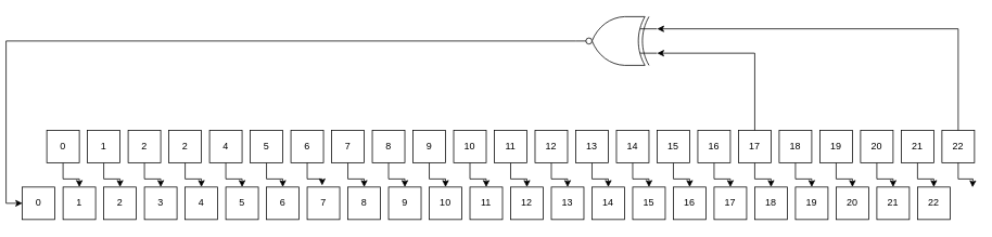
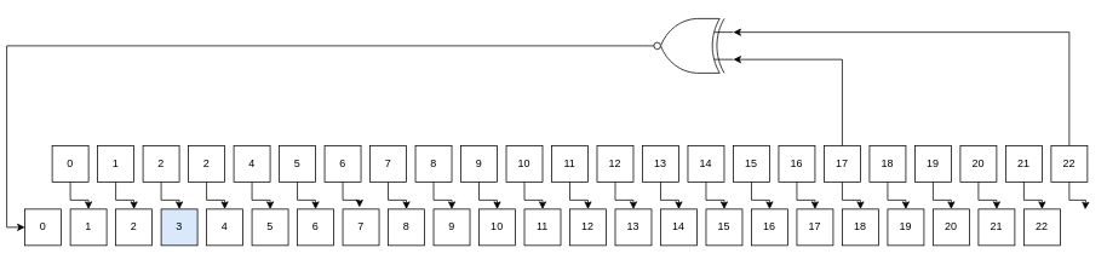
  <mxCell id="0" />
  <mxCell id="1" parent="0" />
  <mxCell id="2" style="edgeStyle=orthogonalEdgeStyle;rounded=0;orthogonalLoop=1;jettySize=auto;html=1;entryX=0.5;entryY=0;entryDx=0;entryDy=0;" edge="1" parent="1" source="3" target="46"><mxGeometry relative="1" as="geometry" /></mxCell>
  <mxCell id="3" value="1" style="whiteSpace=wrap;html=1;aspect=fixed;" vertex="1" parent="1"><mxGeometry x="100" y="160" width="40" height="40" as="geometry" /></mxCell>
  <mxCell id="4" style="edgeStyle=orthogonalEdgeStyle;rounded=0;orthogonalLoop=1;jettySize=auto;html=1;entryX=0.5;entryY=0;entryDx=0;entryDy=0;" edge="1" parent="1" source="5" target="47"><mxGeometry relative="1" as="geometry" /></mxCell>
  <mxCell id="5" value="2" style="whiteSpace=wrap;html=1;aspect=fixed;" vertex="1" parent="1"><mxGeometry x="150" y="160" width="40" height="40" as="geometry" /></mxCell>
  <mxCell id="6" style="edgeStyle=orthogonalEdgeStyle;rounded=0;orthogonalLoop=1;jettySize=auto;html=1;entryX=0.5;entryY=0;entryDx=0;entryDy=0;" edge="1" parent="1" source="7" target="48"><mxGeometry relative="1" as="geometry" /></mxCell>
  <mxCell id="7" value="2" style="whiteSpace=wrap;html=1;aspect=fixed;" vertex="1" parent="1"><mxGeometry x="200" y="160" width="40" height="40" as="geometry" /></mxCell>
  <mxCell id="8" style="edgeStyle=orthogonalEdgeStyle;rounded=0;orthogonalLoop=1;jettySize=auto;html=1;entryX=0.5;entryY=0;entryDx=0;entryDy=0;" edge="1" parent="1" source="9" target="49"><mxGeometry relative="1" as="geometry" /></mxCell>
  <mxCell id="9" value="4" style="whiteSpace=wrap;html=1;aspect=fixed;" vertex="1" parent="1"><mxGeometry x="250" y="160" width="40" height="40" as="geometry" /></mxCell>
  <mxCell id="10" style="edgeStyle=orthogonalEdgeStyle;rounded=0;orthogonalLoop=1;jettySize=auto;html=1;entryX=0.5;entryY=0;entryDx=0;entryDy=0;" edge="1" parent="1" source="11" target="50"><mxGeometry relative="1" as="geometry" /></mxCell>
  <mxCell id="11" value="5" style="whiteSpace=wrap;html=1;aspect=fixed;" vertex="1" parent="1"><mxGeometry x="300" y="160" width="40" height="40" as="geometry" /></mxCell>
  <mxCell id="12" value="6" style="whiteSpace=wrap;html=1;aspect=fixed;" vertex="1" parent="1"><mxGeometry x="350" y="160" width="40" height="40" as="geometry" /></mxCell>
  <mxCell id="13" style="edgeStyle=orthogonalEdgeStyle;rounded=0;orthogonalLoop=1;jettySize=auto;html=1;entryX=0.5;entryY=0;entryDx=0;entryDy=0;" edge="1" parent="1" source="14" target="52"><mxGeometry relative="1" as="geometry" /></mxCell>
  <mxCell id="14" value="7" style="whiteSpace=wrap;html=1;aspect=fixed;" vertex="1" parent="1"><mxGeometry x="400" y="160" width="40" height="40" as="geometry" /></mxCell>
  <mxCell id="15" style="edgeStyle=orthogonalEdgeStyle;rounded=0;orthogonalLoop=1;jettySize=auto;html=1;entryX=0.5;entryY=0;entryDx=0;entryDy=0;" edge="1" parent="1" source="16" target="53"><mxGeometry relative="1" as="geometry" /></mxCell>
  <mxCell id="16" value="8" style="whiteSpace=wrap;html=1;aspect=fixed;" vertex="1" parent="1"><mxGeometry x="450" y="160" width="40" height="40" as="geometry" /></mxCell>
  <mxCell id="17" style="edgeStyle=orthogonalEdgeStyle;rounded=0;orthogonalLoop=1;jettySize=auto;html=1;entryX=0.5;entryY=0;entryDx=0;entryDy=0;" edge="1" parent="1" source="18" target="54"><mxGeometry relative="1" as="geometry" /></mxCell>
  <mxCell id="18" value="9" style="whiteSpace=wrap;html=1;aspect=fixed;" vertex="1" parent="1"><mxGeometry x="500" y="160" width="40" height="40" as="geometry" /></mxCell>
  <mxCell id="19" style="edgeStyle=orthogonalEdgeStyle;rounded=0;orthogonalLoop=1;jettySize=auto;html=1;entryX=0.5;entryY=0;entryDx=0;entryDy=0;" edge="1" parent="1" source="20" target="55"><mxGeometry relative="1" as="geometry" /></mxCell>
  <mxCell id="20" value="10" style="whiteSpace=wrap;html=1;aspect=fixed;" vertex="1" parent="1"><mxGeometry x="550" y="160" width="40" height="40" as="geometry" /></mxCell>
  <mxCell id="21" style="edgeStyle=orthogonalEdgeStyle;rounded=0;orthogonalLoop=1;jettySize=auto;html=1;entryX=0.5;entryY=0;entryDx=0;entryDy=0;" edge="1" parent="1" source="22" target="56"><mxGeometry relative="1" as="geometry" /></mxCell>
  <mxCell id="22" value="11" style="whiteSpace=wrap;html=1;aspect=fixed;" vertex="1" parent="1"><mxGeometry x="600" y="160" width="40" height="40" as="geometry" /></mxCell>
  <mxCell id="23" style="edgeStyle=orthogonalEdgeStyle;rounded=0;orthogonalLoop=1;jettySize=auto;html=1;entryX=0.5;entryY=0;entryDx=0;entryDy=0;" edge="1" parent="1" source="24" target="57"><mxGeometry relative="1" as="geometry" /></mxCell>
  <mxCell id="24" value="12" style="whiteSpace=wrap;html=1;aspect=fixed;" vertex="1" parent="1"><mxGeometry x="650" y="160" width="40" height="40" as="geometry" /></mxCell>
  <mxCell id="25" style="edgeStyle=orthogonalEdgeStyle;rounded=0;orthogonalLoop=1;jettySize=auto;html=1;entryX=0.5;entryY=0;entryDx=0;entryDy=0;" edge="1" parent="1" source="26" target="58"><mxGeometry relative="1" as="geometry" /></mxCell>
  <mxCell id="26" value="13" style="whiteSpace=wrap;html=1;aspect=fixed;" vertex="1" parent="1"><mxGeometry x="700" y="160" width="40" height="40" as="geometry" /></mxCell>
  <mxCell id="27" style="edgeStyle=orthogonalEdgeStyle;rounded=0;orthogonalLoop=1;jettySize=auto;html=1;entryX=0.5;entryY=0;entryDx=0;entryDy=0;" edge="1" parent="1" source="28" target="59"><mxGeometry relative="1" as="geometry" /></mxCell>
  <mxCell id="28" value="14" style="whiteSpace=wrap;html=1;aspect=fixed;" vertex="1" parent="1"><mxGeometry x="750" y="160" width="40" height="40" as="geometry" /></mxCell>
  <mxCell id="29" style="edgeStyle=orthogonalEdgeStyle;rounded=0;orthogonalLoop=1;jettySize=auto;html=1;entryX=0.5;entryY=0;entryDx=0;entryDy=0;" edge="1" parent="1" source="30" target="60"><mxGeometry relative="1" as="geometry" /></mxCell>
  <mxCell id="30" value="15" style="whiteSpace=wrap;html=1;aspect=fixed;" vertex="1" parent="1"><mxGeometry x="800" y="160" width="40" height="40" as="geometry" /></mxCell>
  <mxCell id="31" style="edgeStyle=orthogonalEdgeStyle;rounded=0;orthogonalLoop=1;jettySize=auto;html=1;entryX=0.5;entryY=0;entryDx=0;entryDy=0;" edge="1" parent="1" source="32" target="61"><mxGeometry relative="1" as="geometry" /></mxCell>
  <mxCell id="32" value="16" style="whiteSpace=wrap;html=1;aspect=fixed;" vertex="1" parent="1"><mxGeometry x="850" y="160" width="40" height="40" as="geometry" /></mxCell>
  <mxCell id="33" style="edgeStyle=orthogonalEdgeStyle;rounded=0;orthogonalLoop=1;jettySize=auto;html=1;entryX=0.5;entryY=0;entryDx=0;entryDy=0;" edge="1" parent="1" source="34" target="62"><mxGeometry relative="1" as="geometry" /></mxCell>
  <mxCell id="34" value="17" style="whiteSpace=wrap;html=1;aspect=fixed;" vertex="1" parent="1"><mxGeometry x="900" y="160" width="40" height="40" as="geometry" /></mxCell>
  <mxCell id="35" style="edgeStyle=orthogonalEdgeStyle;rounded=0;orthogonalLoop=1;jettySize=auto;html=1;entryX=0.5;entryY=0;entryDx=0;entryDy=0;" edge="1" parent="1" source="36" target="63"><mxGeometry relative="1" as="geometry" /></mxCell>
  <mxCell id="36" value="18" style="whiteSpace=wrap;html=1;aspect=fixed;" vertex="1" parent="1"><mxGeometry x="950" y="160" width="40" height="40" as="geometry" /></mxCell>
  <mxCell id="37" style="edgeStyle=orthogonalEdgeStyle;rounded=0;orthogonalLoop=1;jettySize=auto;html=1;entryX=0.5;entryY=0;entryDx=0;entryDy=0;" edge="1" parent="1" source="38" target="64"><mxGeometry relative="1" as="geometry" /></mxCell>
  <mxCell id="38" value="19" style="whiteSpace=wrap;html=1;aspect=fixed;" vertex="1" parent="1"><mxGeometry x="1000" y="160" width="40" height="40" as="geometry" /></mxCell>
  <mxCell id="39" style="edgeStyle=orthogonalEdgeStyle;rounded=0;orthogonalLoop=1;jettySize=auto;html=1;entryX=0.5;entryY=0;entryDx=0;entryDy=0;" edge="1" parent="1" source="40" target="65"><mxGeometry relative="1" as="geometry" /></mxCell>
  <mxCell id="40" value="20" style="whiteSpace=wrap;html=1;aspect=fixed;" vertex="1" parent="1"><mxGeometry x="1050" y="160" width="40" height="40" as="geometry" /></mxCell>
  <mxCell id="41" style="edgeStyle=orthogonalEdgeStyle;rounded=0;orthogonalLoop=1;jettySize=auto;html=1;entryX=0.5;entryY=0;entryDx=0;entryDy=0;" edge="1" parent="1" source="42" target="66"><mxGeometry relative="1" as="geometry" /></mxCell>
  <mxCell id="42" value="21" style="whiteSpace=wrap;html=1;aspect=fixed;" vertex="1" parent="1"><mxGeometry x="1100" y="160" width="40" height="40" as="geometry" /></mxCell>
  <mxCell id="43" value="22" style="whiteSpace=wrap;html=1;aspect=fixed;" vertex="1" parent="1"><mxGeometry x="1150" y="160" width="40" height="40" as="geometry" /></mxCell>
  <mxCell id="44" value="" style="edgeStyle=orthogonalEdgeStyle;rounded=0;orthogonalLoop=1;jettySize=auto;html=1;" edge="1" parent="1" source="45" target="67"><mxGeometry relative="1" as="geometry" /></mxCell>
  <mxCell id="45" value="0" style="whiteSpace=wrap;html=1;aspect=fixed;" vertex="1" parent="1"><mxGeometry x="50" y="160" width="40" height="40" as="geometry" /></mxCell>
  <mxCell id="46" value="2" style="whiteSpace=wrap;html=1;aspect=fixed;" vertex="1" parent="1"><mxGeometry x="120" y="230" width="40" height="40" as="geometry" /></mxCell>
- <mxCell id="47" value="3" style="whiteSpace=wrap;html=1;aspect=fixed;" vertex="1" parent="1"><mxGeometry x="170" y="230" width="40" height="40" as="geometry" /></mxCell>
+ <mxCell id="47" value="3" style="whiteSpace=wrap;html=1;aspect=fixed;fillColor=#dae8fc;" vertex="1" parent="1"><mxGeometry x="170" y="230" width="40" height="40" as="geometry" /></mxCell>
  <mxCell id="48" value="4" style="whiteSpace=wrap;html=1;aspect=fixed;" vertex="1" parent="1"><mxGeometry x="220" y="230" width="40" height="40" as="geometry" /></mxCell>
  <mxCell id="49" value="5" style="whiteSpace=wrap;html=1;aspect=fixed;" vertex="1" parent="1"><mxGeometry x="270" y="230" width="40" height="40" as="geometry" /></mxCell>
  <mxCell id="50" value="6" style="whiteSpace=wrap;html=1;aspect=fixed;" vertex="1" parent="1"><mxGeometry x="320" y="230" width="40" height="40" as="geometry" /></mxCell>
  <mxCell id="51" value="7" style="whiteSpace=wrap;html=1;aspect=fixed;" vertex="1" parent="1"><mxGeometry x="370" y="230" width="40" height="40" as="geometry" /></mxCell>
  <mxCell id="52" value="8" style="whiteSpace=wrap;html=1;aspect=fixed;" vertex="1" parent="1"><mxGeometry x="420" y="230" width="40" height="40" as="geometry" /></mxCell>
  <mxCell id="53" value="9" style="whiteSpace=wrap;html=1;aspect=fixed;" vertex="1" parent="1"><mxGeometry x="470" y="230" width="40" height="40" as="geometry" /></mxCell>
  <mxCell id="54" value="10" style="whiteSpace=wrap;html=1;aspect=fixed;" vertex="1" parent="1"><mxGeometry x="520" y="230" width="40" height="40" as="geometry" /></mxCell>
  <mxCell id="55" value="11" style="whiteSpace=wrap;html=1;aspect=fixed;" vertex="1" parent="1"><mxGeometry x="570" y="230" width="40" height="40" as="geometry" /></mxCell>
  <mxCell id="56" value="12" style="whiteSpace=wrap;html=1;aspect=fixed;" vertex="1" parent="1"><mxGeometry x="620" y="230" width="40" height="40" as="geometry" /></mxCell>
  <mxCell id="57" value="13" style="whiteSpace=wrap;html=1;aspect=fixed;" vertex="1" parent="1"><mxGeometry x="670" y="230" width="40" height="40" as="geometry" /></mxCell>
  <mxCell id="58" value="14" style="whiteSpace=wrap;html=1;aspect=fixed;" vertex="1" parent="1"><mxGeometry x="720" y="230" width="40" height="40" as="geometry" /></mxCell>
  <mxCell id="59" value="15" style="whiteSpace=wrap;html=1;aspect=fixed;" vertex="1" parent="1"><mxGeometry x="770" y="230" width="40" height="40" as="geometry" /></mxCell>
  <mxCell id="60" value="16" style="whiteSpace=wrap;html=1;aspect=fixed;" vertex="1" parent="1"><mxGeometry x="820" y="230" width="40" height="40" as="geometry" /></mxCell>
  <mxCell id="61" value="17" style="whiteSpace=wrap;html=1;aspect=fixed;" vertex="1" parent="1"><mxGeometry x="870" y="230" width="40" height="40" as="geometry" /></mxCell>
  <mxCell id="62" value="18" style="whiteSpace=wrap;html=1;aspect=fixed;" vertex="1" parent="1"><mxGeometry x="920" y="230" width="40" height="40" as="geometry" /></mxCell>
  <mxCell id="63" value="19" style="whiteSpace=wrap;html=1;aspect=fixed;" vertex="1" parent="1"><mxGeometry x="970" y="230" width="40" height="40" as="geometry" /></mxCell>
  <mxCell id="64" value="20" style="whiteSpace=wrap;html=1;aspect=fixed;" vertex="1" parent="1"><mxGeometry x="1020" y="230" width="40" height="40" as="geometry" /></mxCell>
  <mxCell id="65" value="21" style="whiteSpace=wrap;html=1;aspect=fixed;" vertex="1" parent="1"><mxGeometry x="1070" y="230" width="40" height="40" as="geometry" /></mxCell>
  <mxCell id="66" value="22" style="whiteSpace=wrap;html=1;aspect=fixed;" vertex="1" parent="1"><mxGeometry x="1120" y="230" width="40" height="40" as="geometry" /></mxCell>
  <mxCell id="67" value="1" style="whiteSpace=wrap;html=1;aspect=fixed;" vertex="1" parent="1"><mxGeometry x="70" y="230" width="40" height="40" as="geometry" /></mxCell>
  <mxCell id="68" style="edgeStyle=orthogonalEdgeStyle;rounded=0;orthogonalLoop=1;jettySize=auto;html=1;entryX=0.459;entryY=-0.049;entryDx=0;entryDy=0;entryPerimeter=0;" edge="1" parent="1" source="12" target="51"><mxGeometry relative="1" as="geometry" /></mxCell>
  <mxCell id="69" style="edgeStyle=orthogonalEdgeStyle;rounded=0;orthogonalLoop=1;jettySize=auto;html=1;entryX=0.439;entryY=0.008;entryDx=0;entryDy=0;entryPerimeter=0;" edge="1" parent="1" source="43"><mxGeometry relative="1" as="geometry"><mxPoint x="1187.56" y="230.32" as="targetPoint" /></mxGeometry></mxCell>
  <mxCell id="70" value="0" style="whiteSpace=wrap;html=1;aspect=fixed;" vertex="1" parent="1"><mxGeometry x="20" y="230" width="40" height="40" as="geometry" /></mxCell>
  <mxCell id="71" style="edgeStyle=orthogonalEdgeStyle;rounded=0;orthogonalLoop=1;jettySize=auto;html=1;entryX=0;entryY=0.5;entryDx=0;entryDy=0;" edge="1" parent="1" source="72" target="70"><mxGeometry relative="1" as="geometry" /></mxCell>
  <mxCell id="72" value="" style="verticalLabelPosition=bottom;shadow=0;dashed=0;align=center;html=1;verticalAlign=top;shape=mxgraph.electrical.logic_gates.logic_gate;operation=xor;negating=1;negSize=0.15;rotation=-180;" vertex="1" parent="1"><mxGeometry x="700" width="100" height="60" as="geometry" y="20" /></mxCell>
  <mxCell id="73" style="edgeStyle=orthogonalEdgeStyle;rounded=0;orthogonalLoop=1;jettySize=auto;html=1;entryX=0;entryY=0.25;entryDx=0;entryDy=0;entryPerimeter=0;" edge="1" parent="1" source="34" target="72"><mxGeometry relative="1" as="geometry"><Array as="points"><mxPoint x="920" y="65" /></Array></mxGeometry></mxCell>
  <mxCell id="74" style="edgeStyle=orthogonalEdgeStyle;rounded=0;orthogonalLoop=1;jettySize=auto;html=1;entryX=0;entryY=0.75;entryDx=0;entryDy=0;entryPerimeter=0;" edge="1" parent="1" source="43" target="72"><mxGeometry relative="1" as="geometry"><Array as="points"><mxPoint x="1170" y="35" /></Array></mxGeometry></mxCell>
